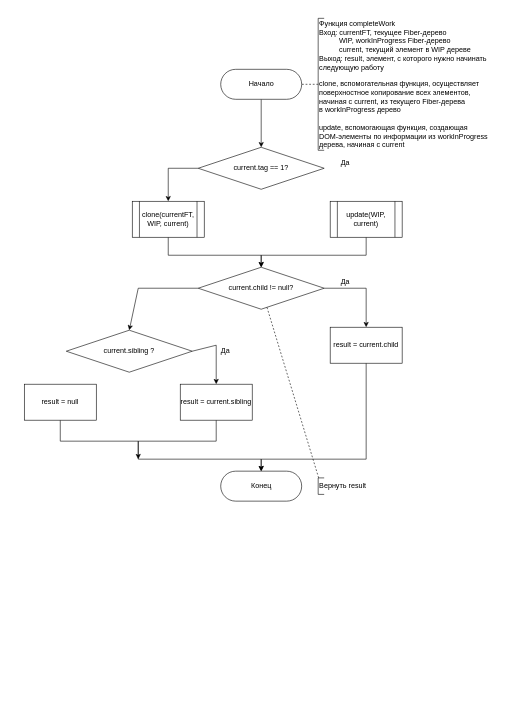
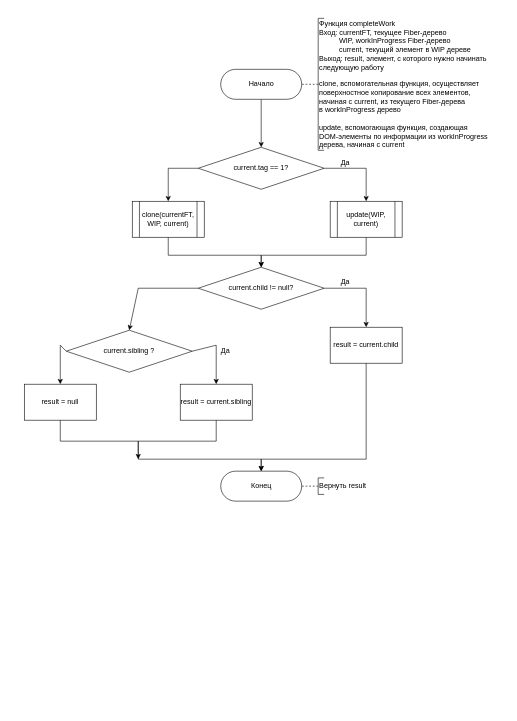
  <mxCell id="0" />
  <mxCell id="1" parent="0" />
  <mxCell id="2" value="" style="whiteSpace=wrap;html=1;strokeWidth=0;fillColor=none;strokeColor=none;" vertex="1" parent="1"><mxGeometry width="820" height="1160" as="geometry" x="20" y="20" /></mxCell>
  <mxCell id="3" style="edgeStyle=none;rounded=0;html=1;exitX=0;exitY=0.5;exitDx=0;exitDy=0;entryX=0.5;entryY=0;entryDx=0;entryDy=0;endArrow=classic;endFill=1;" parent="1" source="5" target="21" edge="1"><mxGeometry relative="1" as="geometry"><Array as="points"><mxPoint x="280" y="280" /></Array></mxGeometry></mxCell>
+ <mxCell id="4" style="edgeStyle=none;rounded=0;html=1;exitX=1;exitY=0.5;exitDx=0;exitDy=0;entryX=0.5;entryY=0;entryDx=0;entryDy=0;endArrow=classic;endFill=1;" parent="1" source="5" target="23" edge="1"><mxGeometry relative="1" as="geometry"><mxPoint x="650" y="345" as="targetPoint" /><Array as="points"><mxPoint x="610" y="280" /></Array></mxGeometry></mxCell>
  <mxCell id="5" value="current.tag == 1?" style="rhombus;whiteSpace=wrap;html=1;" parent="1" vertex="1"><mxGeometry x="330" y="245" width="210" height="70" as="geometry" /></mxCell>
  <mxCell id="6" style="edgeStyle=none;rounded=0;html=1;exitX=0;exitY=0.5;exitDx=0;exitDy=0;entryX=0.5;entryY=0;entryDx=0;entryDy=0;endArrow=classic;endFill=1;" parent="1" source="8" target="13" edge="1"><mxGeometry relative="1" as="geometry"><Array as="points"><mxPoint x="230" y="480" /></Array></mxGeometry></mxCell>
  <mxCell id="7" style="edgeStyle=none;rounded=0;html=1;exitX=1;exitY=0.5;exitDx=0;exitDy=0;entryX=0.5;entryY=0;entryDx=0;entryDy=0;endArrow=classic;endFill=1;" parent="1" source="8" target="10" edge="1"><mxGeometry relative="1" as="geometry"><Array as="points"><mxPoint x="610" y="480" /></Array></mxGeometry></mxCell>
  <mxCell id="8" value="current.child != null?" style="rhombus;whiteSpace=wrap;html=1;" parent="1" vertex="1"><mxGeometry x="330" y="445" width="210" height="70" as="geometry" /></mxCell>
  <mxCell id="9" style="edgeStyle=none;rounded=0;html=1;exitX=0.5;exitY=1;exitDx=0;exitDy=0;entryX=0.5;entryY=0.5;entryDx=0;entryDy=-25;entryPerimeter=0;endArrow=classic;endFill=1;" parent="1" source="10" target="24" edge="1"><mxGeometry relative="1" as="geometry"><Array as="points"><mxPoint x="610" y="765" /><mxPoint x="435" y="765" /></Array></mxGeometry></mxCell>
  <mxCell id="10" value="result = current.child" style="whiteSpace=wrap;html=1;" parent="1" vertex="1"><mxGeometry x="550" y="545" width="120" height="60" as="geometry" /></mxCell>
  <mxCell id="11" style="edgeStyle=none;rounded=0;html=1;exitX=1;exitY=0.5;exitDx=0;exitDy=0;entryX=0.5;entryY=0;entryDx=0;entryDy=0;endArrow=classic;endFill=1;" parent="1" source="13" target="15" edge="1"><mxGeometry relative="1" as="geometry"><Array as="points"><mxPoint x="360" y="575" /></Array></mxGeometry></mxCell>
+ <mxCell id="12" style="edgeStyle=none;rounded=0;html=1;exitX=0;exitY=0.5;exitDx=0;exitDy=0;entryX=0.5;entryY=0;entryDx=0;entryDy=0;endArrow=classic;endFill=1;" parent="1" source="13" target="17" edge="1"><mxGeometry relative="1" as="geometry"><Array as="points"><mxPoint x="100" y="575" /></Array></mxGeometry></mxCell>
  <mxCell id="13" value="current.sibling ?" style="rhombus;whiteSpace=wrap;html=1;" parent="1" vertex="1"><mxGeometry x="110" y="550" width="210" height="70" as="geometry" /></mxCell>
  <mxCell id="14" style="edgeStyle=none;rounded=0;html=1;exitX=0.5;exitY=1;exitDx=0;exitDy=0;endArrow=classic;endFill=1;" parent="1" source="15" edge="1"><mxGeometry relative="1" as="geometry"><mxPoint x="230" y="765" as="targetPoint" /><Array as="points"><mxPoint x="360" y="735" /><mxPoint x="230" y="735" /></Array></mxGeometry></mxCell>
  <mxCell id="15" value="result = current.sibling" style="whiteSpace=wrap;html=1;" parent="1" vertex="1"><mxGeometry x="300" y="640" width="120" height="60" as="geometry" /></mxCell>
  <mxCell id="16" style="edgeStyle=none;rounded=0;html=1;exitX=0.5;exitY=1;exitDx=0;exitDy=0;entryX=0.5;entryY=0.5;entryDx=0;entryDy=-25;entryPerimeter=0;endArrow=classic;endFill=1;" parent="1" source="17" target="24" edge="1"><mxGeometry relative="1" as="geometry"><Array as="points"><mxPoint x="100" y="735" /><mxPoint x="230" y="735" /><mxPoint x="230" y="765" /><mxPoint x="435" y="765" /></Array></mxGeometry></mxCell>
  <mxCell id="17" value="result = null" style="whiteSpace=wrap;html=1;" parent="1" vertex="1"><mxGeometry x="40" y="640" width="120" height="60" as="geometry" /></mxCell>
  <mxCell id="18" style="edgeStyle=none;rounded=0;html=1;exitX=0.5;exitY=0.5;exitDx=0;exitDy=25;exitPerimeter=0;entryX=0.5;entryY=0;entryDx=0;entryDy=0;endArrow=classic;endFill=1;" parent="1" source="19" target="5" edge="1"><mxGeometry relative="1" as="geometry" /></mxCell>
  <mxCell id="19" value="Начало" style="html=1;dashed=0;whitespace=wrap;shape=mxgraph.dfd.start" parent="1" vertex="1"><mxGeometry x="367.5" y="115" width="135" height="50" as="geometry" /></mxCell>
  <mxCell id="20" style="edgeStyle=none;rounded=0;html=1;exitX=0.5;exitY=1;exitDx=0;exitDy=0;entryX=0.5;entryY=0;entryDx=0;entryDy=0;endArrow=classic;endFill=1;" parent="1" source="21" target="8" edge="1"><mxGeometry relative="1" as="geometry"><Array as="points"><mxPoint x="280" y="425" /><mxPoint x="435" y="425" /></Array></mxGeometry></mxCell>
  <mxCell id="21" value="&lt;span&gt;clone(currentFT, WIP, current)&lt;/span&gt;" style="shape=process;whiteSpace=wrap;html=1;backgroundOutline=1;" parent="1" vertex="1"><mxGeometry x="220" y="335" width="120" height="60" as="geometry" /></mxCell>
  <mxCell id="22" style="edgeStyle=none;rounded=0;html=1;exitX=0.5;exitY=1;exitDx=0;exitDy=0;entryX=0.5;entryY=0;entryDx=0;entryDy=0;endArrow=classic;endFill=1;" parent="1" source="23" target="8" edge="1"><mxGeometry relative="1" as="geometry"><Array as="points"><mxPoint x="610" y="425" /><mxPoint x="435" y="425" /></Array></mxGeometry></mxCell>
  <mxCell id="23" value="&lt;span&gt;update(WIP, current)&lt;/span&gt;" style="shape=process;whiteSpace=wrap;html=1;backgroundOutline=1;" parent="1" vertex="1"><mxGeometry x="550" y="335" width="120" height="60" as="geometry" /></mxCell>
  <mxCell id="24" value="Конец" style="html=1;dashed=0;whitespace=wrap;shape=mxgraph.dfd.start" parent="1" vertex="1"><mxGeometry x="367.5" y="785" width="135" height="50" as="geometry" /></mxCell>
  <mxCell id="25" value="Да" style="text;html=1;resizable=0;autosize=1;align=center;verticalAlign=middle;points=[];fillColor=none;strokeColor=none;rounded=0;" parent="1" vertex="1"><mxGeometry x="360" y="575" width="30" height="20" as="geometry" /></mxCell>
  <mxCell id="26" value="Да" style="text;html=1;resizable=0;autosize=1;align=center;verticalAlign=middle;points=[];fillColor=none;strokeColor=none;rounded=0;" parent="1" vertex="1"><mxGeometry x="560" y="459" width="30" height="20" as="geometry" /></mxCell>
  <mxCell id="27" value="Да" style="text;html=1;resizable=0;autosize=1;align=center;verticalAlign=middle;points=[];fillColor=none;strokeColor=none;rounded=0;" parent="1" vertex="1"><mxGeometry x="560" y="261" width="30" height="20" as="geometry" /></mxCell>
  <mxCell id="28" style="edgeStyle=none;rounded=0;html=1;entryX=1;entryY=0.5;entryDx=0;entryDy=0;entryPerimeter=0;endArrow=none;endFill=0;dashed=1;" parent="1" source="29" target="19" edge="1"><mxGeometry relative="1" as="geometry" /></mxCell>
  <mxCell id="29" value="Функция completeWork&lt;br&gt;Вход: currentFT, текущее Fiber-дерево&lt;br&gt;&lt;span style=&quot;white-space: pre&quot;&gt;&#09;&lt;/span&gt;&amp;nbsp; WIP, workInProgress Fiber-дерево&lt;br&gt;&lt;span style=&quot;white-space: pre&quot;&gt;&#09;&lt;/span&gt;&amp;nbsp; current, текущий элемент в WIP дереве&amp;nbsp;&lt;br&gt;Выход: result, элемент, с которого нужно начинать&lt;br&gt;следующую работу&lt;br&gt;&lt;br&gt;clone, вспомогательная функция, осуществляет&lt;br&gt;поверхностное копирование всех элементов,&lt;br&gt;начиная с current, из текущего Fiber-дерева&lt;br&gt;в workInProgress дерево&lt;br&gt;&lt;br&gt;update, вспомогающая функция, создающая&lt;br&gt;DOM-элементы по информации из workInProgress&lt;br&gt;дерева, начиная с current" style="strokeWidth=1;html=1;shape=mxgraph.flowchart.annotation_1;align=left;pointerEvents=1;" parent="1" vertex="1"><mxGeometry x="530" y="30" width="10" height="220" as="geometry" /></mxCell>
- <mxCell id="30" style="edgeStyle=none;rounded=0;html=1;dashed=1;endArrow=none;endFill=0;" parent="1" source="31" target="8" edge="1"><mxGeometry relative="1" as="geometry" /></mxCell>
+ <mxCell id="30" style="edgeStyle=none;rounded=0;html=1;entryX=1;entryY=0.5;entryDx=0;entryDy=0;entryPerimeter=0;dashed=1;endArrow=none;endFill=0;" parent="1" source="31" target="24" edge="1"><mxGeometry relative="1" as="geometry" /></mxCell>
  <mxCell id="31" value="Вернуть result" style="strokeWidth=1;html=1;shape=mxgraph.flowchart.annotation_1;align=left;pointerEvents=1;" parent="1" vertex="1"><mxGeometry x="530" y="796.25" width="10" height="27.5" as="geometry" /></mxCell>
